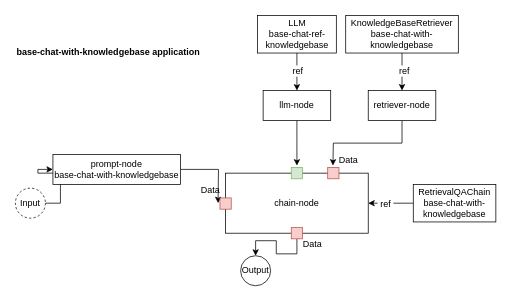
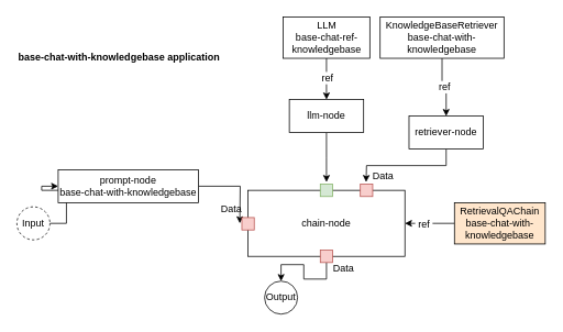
  <mxCell id="0" />
  <mxCell id="1" parent="0" />
  <mxCell id="2" style="edgeStyle=orthogonalEdgeStyle;rounded=0;orthogonalLoop=1;jettySize=auto;html=1;exitX=1;exitY=0.5;exitDx=0;exitDy=0;entryX=0;entryY=0.5;entryDx=0;entryDy=0;" parent="1" source="22" target="4" edge="1"><mxGeometry relative="1" as="geometry"><mxPoint x="100" y="270" as="sourcePoint" /></mxGeometry></mxCell>
  <mxCell id="3" style="edgeStyle=orthogonalEdgeStyle;rounded=0;orthogonalLoop=1;jettySize=auto;html=1;exitX=1;exitY=0.5;exitDx=0;exitDy=0;" parent="1" source="4" edge="1"><mxGeometry relative="1" as="geometry"><mxPoint x="290" y="270" as="targetPoint" /></mxGeometry></mxCell>
  <mxCell id="4" value="prompt-node&lt;br&gt;base-chat-with-knowledgebase" style="rounded=0;whiteSpace=wrap;html=1;" parent="1" vertex="1"><mxGeometry x="70" y="205" width="170" height="40" as="geometry" /></mxCell>
  <mxCell id="5" style="edgeStyle=orthogonalEdgeStyle;rounded=0;orthogonalLoop=1;jettySize=auto;html=1;exitX=0.5;exitY=1;exitDx=0;exitDy=0;" parent="1" source="6" edge="1"><mxGeometry relative="1" as="geometry"><mxPoint x="395" y="220" as="targetPoint" /></mxGeometry></mxCell>
  <mxCell id="6" value="llm-node" style="rounded=0;whiteSpace=wrap;html=1;" parent="1" vertex="1"><mxGeometry x="350" y="120" width="90" height="40" as="geometry" /></mxCell>
  <mxCell id="7" style="edgeStyle=orthogonalEdgeStyle;rounded=0;orthogonalLoop=1;jettySize=auto;html=1;exitX=0.5;exitY=1;exitDx=0;exitDy=0;" parent="1" source="8" edge="1"><mxGeometry relative="1" as="geometry"><mxPoint x="443" y="220" as="targetPoint" /></mxGeometry></mxCell>
- <mxCell id="8" value="retriever-node" style="rounded=0;whiteSpace=wrap;html=1;" parent="1" vertex="1"><mxGeometry x="490" y="120" width="90" height="40" as="geometry" /></mxCell>
+ <mxCell id="8" value="retriever-node" style="rounded=0;whiteSpace=wrap;html=1;" parent="1" vertex="1"><mxGeometry x="495" y="140" width="90" height="40" as="geometry" /></mxCell>
  <mxCell id="9" value="chain-node" style="rounded=0;whiteSpace=wrap;html=1;" parent="1" vertex="1"><mxGeometry x="300" y="230" width="190" height="80" as="geometry" /></mxCell>
  <mxCell id="10" style="edgeStyle=orthogonalEdgeStyle;rounded=0;orthogonalLoop=1;jettySize=auto;html=1;exitX=0.5;exitY=1;exitDx=0;exitDy=0;entryX=0.5;entryY=0;entryDx=0;entryDy=0;" parent="1" source="12" target="6" edge="1"><mxGeometry relative="1" as="geometry" /></mxCell>
  <mxCell id="11" value="ref" style="text;html=1;resizable=0;points=[];align=center;verticalAlign=middle;labelBackgroundColor=#ffffff;" parent="10" vertex="1" connectable="0"><mxGeometry x="-0.096" relative="1" as="geometry"><mxPoint as="offset" /></mxGeometry></mxCell>
  <mxCell id="12" value="LLM&lt;br&gt;base-chat-ref-knowledgebase" style="rounded=0;whiteSpace=wrap;html=1;" parent="1" vertex="1"><mxGeometry x="342.5" y="20" width="105" height="50" as="geometry" /></mxCell>
  <mxCell id="13" style="edgeStyle=orthogonalEdgeStyle;rounded=0;orthogonalLoop=1;jettySize=auto;html=1;exitX=0.5;exitY=1;exitDx=0;exitDy=0;entryX=0.5;entryY=0;entryDx=0;entryDy=0;" parent="1" source="15" target="8" edge="1"><mxGeometry relative="1" as="geometry" /></mxCell>
  <mxCell id="14" value="ref" style="text;html=1;resizable=0;points=[];align=center;verticalAlign=middle;labelBackgroundColor=#ffffff;" parent="13" vertex="1" connectable="0"><mxGeometry x="-0.096" y="2" relative="1" as="geometry"><mxPoint as="offset" /></mxGeometry></mxCell>
  <mxCell id="15" value="KnowledgeBaseRetriever&lt;br&gt;base-chat-with-knowledgebase" style="rounded=0;whiteSpace=wrap;html=1;" parent="1" vertex="1"><mxGeometry x="460" y="20" width="150" height="50" as="geometry" /></mxCell>
  <mxCell id="16" value="&amp;nbsp;" style="edgeStyle=orthogonalEdgeStyle;rounded=0;orthogonalLoop=1;jettySize=auto;html=1;exitX=0;exitY=0.5;exitDx=0;exitDy=0;entryX=1;entryY=0.5;entryDx=0;entryDy=0;" parent="1" source="18" target="9" edge="1"><mxGeometry relative="1" as="geometry" /></mxCell>
  <mxCell id="17" value="&amp;nbsp;ref&amp;nbsp;" style="text;html=1;resizable=0;points=[];align=center;verticalAlign=middle;labelBackgroundColor=#ffffff;" parent="16" vertex="1" connectable="0"><mxGeometry x="0.267" relative="1" as="geometry"><mxPoint as="offset" /></mxGeometry></mxCell>
- <mxCell id="18" value="RetrievalQAChain&lt;br&gt;base-chat-with-knowledgebase" style="rounded=0;whiteSpace=wrap;html=1;" parent="1" vertex="1"><mxGeometry x="550" y="245" width="110" height="50" as="geometry" /></mxCell>
+ <mxCell id="18" value="RetrievalQAChain&lt;br&gt;base-chat-with-knowledgebase" style="rounded=0;whiteSpace=wrap;html=1;fillColor=#ffe6cc;" parent="1" vertex="1"><mxGeometry x="550" y="245" width="110" height="50" as="geometry" /></mxCell>
  <mxCell id="19" value="" style="rounded=0;whiteSpace=wrap;html=1;fillColor=#d5e8d4;strokeColor=#82b366;" parent="1" vertex="1"><mxGeometry x="387.5" y="222.5" width="15" height="15" as="geometry" /></mxCell>
  <mxCell id="20" value="" style="rounded=0;whiteSpace=wrap;html=1;fillColor=#f8cecc;strokeColor=#b85450;" parent="1" vertex="1"><mxGeometry x="436" y="222.5" width="15" height="15" as="geometry" /></mxCell>
  <mxCell id="21" value="" style="rounded=0;whiteSpace=wrap;html=1;fillColor=#f8cecc;strokeColor=#b85450;" parent="1" vertex="1"><mxGeometry x="292.5" y="263" width="15" height="15" as="geometry" /></mxCell>
  <mxCell id="22" value="Input" style="ellipse;whiteSpace=wrap;html=1;aspect=fixed;strokeColor=#000000;dashed=1;" parent="1" vertex="1"><mxGeometry x="20" y="250" width="40" height="40" as="geometry" /></mxCell>
  <mxCell id="23" value="Output" style="ellipse;whiteSpace=wrap;html=1;aspect=fixed;strokeColor=#000000;" parent="1" vertex="1"><mxGeometry x="320" y="340" width="40" height="40" as="geometry" /></mxCell>
  <mxCell id="24" style="edgeStyle=orthogonalEdgeStyle;rounded=0;orthogonalLoop=1;jettySize=auto;html=1;exitX=0.5;exitY=1;exitDx=0;exitDy=0;entryX=0.5;entryY=0;entryDx=0;entryDy=0;" parent="1" source="25" target="23" edge="1"><mxGeometry relative="1" as="geometry" /></mxCell>
  <mxCell id="25" value="" style="rounded=0;whiteSpace=wrap;html=1;fillColor=#f8cecc;strokeColor=#b85450;" parent="1" vertex="1"><mxGeometry x="387.5" y="302.5" width="15" height="15" as="geometry" /></mxCell>
  <mxCell id="26" value="Data" style="text;html=1;strokeColor=none;fillColor=none;align=center;verticalAlign=middle;whiteSpace=wrap;rounded=0;" parent="1" vertex="1"><mxGeometry x="260" y="243" width="40" height="20" as="geometry" /></mxCell>
  <mxCell id="27" value="Data" style="text;html=1;strokeColor=none;fillColor=none;align=center;verticalAlign=middle;whiteSpace=wrap;rounded=0;" parent="1" vertex="1"><mxGeometry x="443.5" y="202.5" width="40" height="20" as="geometry" /></mxCell>
  <mxCell id="28" value="Data" style="text;html=1;strokeColor=none;fillColor=none;align=center;verticalAlign=middle;whiteSpace=wrap;rounded=0;" parent="1" vertex="1"><mxGeometry x="396" y="315" width="40" height="20" as="geometry" /></mxCell>
  <mxCell id="29" value="base-chat-with-knowledgebase application" style="text;html=1;fontStyle=1" parent="1" vertex="1"><mxGeometry x="20" y="55" width="190" height="30" as="geometry" /></mxCell>
